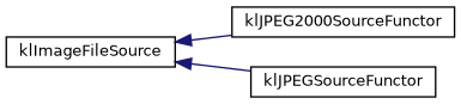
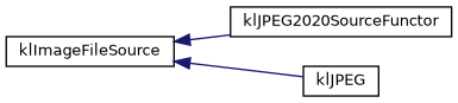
  digraph {
    rankdir=LR
    node [color=black fillcolor=white fontname=Helvetica fontsize=10 shape=record style=filled]
    edge [color=midnightblue dir=back fontname=Helvetica fontsize=10 labelfontname=Helvetica labelfontsize=10 style=solid]
    n1 [height=0.2 label=klImageFileSource width=0.4]
-   n2 [height=0.2 label=klJPEG2000SourceFunctor width=0.4]
-   n3 [height=0.2 label=klJPEGSourceFunctor width=0.4]
+   n2 [height=0.2 label=klJPEG2020SourceFunctor width=0.4]
+   n3 [height=0.2 label=klJPEG width=0.4]
    n1 -> n2
    n1 -> n3
  }
